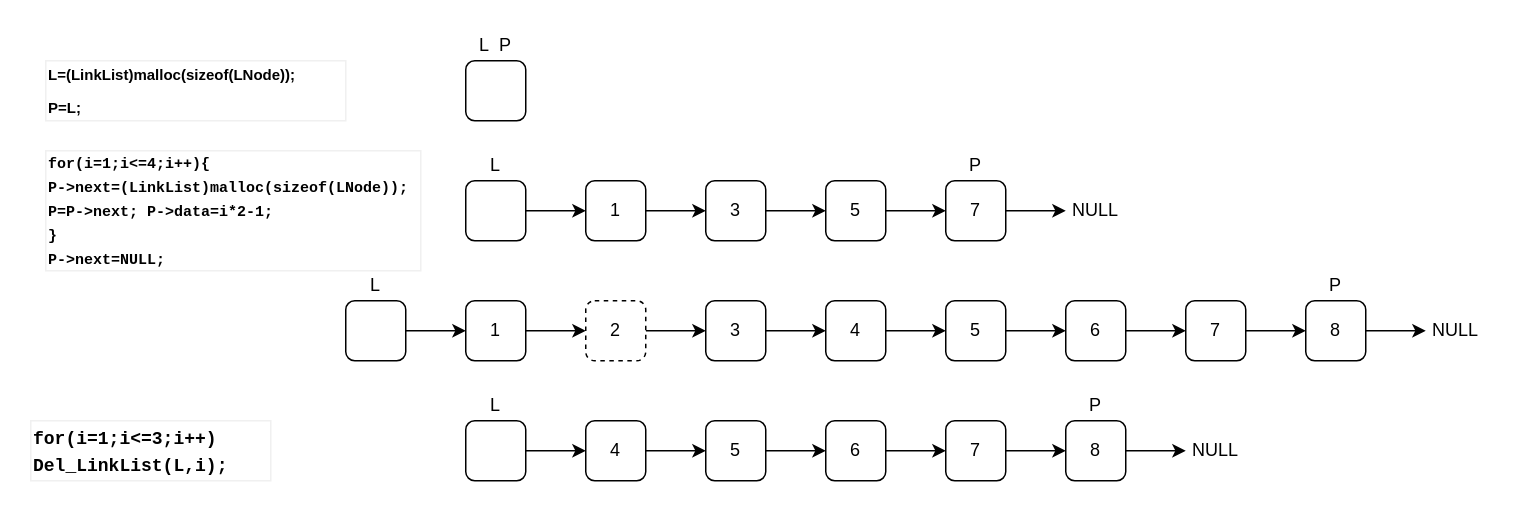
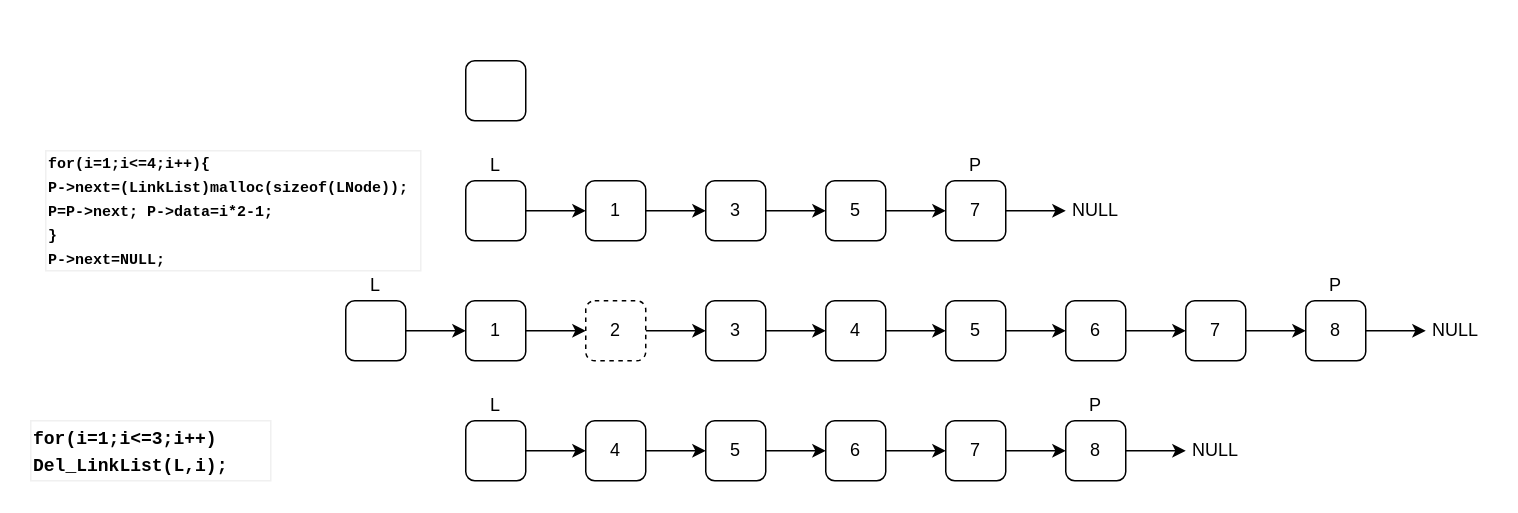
  <mxCell id="0" />
  <mxCell id="1" parent="0" />
  <mxCell id="2" style="edgeStyle=orthogonalEdgeStyle;rounded=0;orthogonalLoop=1;jettySize=auto;html=1;" edge="1" parent="1" source="3" target="5"><mxGeometry relative="1" as="geometry" /></mxCell>
  <mxCell id="3" value="1" style="rounded=1;whiteSpace=wrap;html=1;" vertex="1" parent="1"><mxGeometry x="390" y="120" width="40" height="40" as="geometry" /></mxCell>
  <mxCell id="4" style="edgeStyle=orthogonalEdgeStyle;rounded=0;orthogonalLoop=1;jettySize=auto;html=1;" edge="1" parent="1" source="5" target="7"><mxGeometry relative="1" as="geometry" /></mxCell>
  <mxCell id="5" value="3" style="rounded=1;whiteSpace=wrap;html=1;" vertex="1" parent="1"><mxGeometry x="470" y="120" width="40" height="40" as="geometry" /></mxCell>
  <mxCell id="6" style="edgeStyle=orthogonalEdgeStyle;rounded=0;orthogonalLoop=1;jettySize=auto;html=1;" edge="1" parent="1" source="7" target="9"><mxGeometry relative="1" as="geometry" /></mxCell>
  <mxCell id="7" value="5" style="rounded=1;whiteSpace=wrap;html=1;" vertex="1" parent="1"><mxGeometry x="550" y="120" width="40" height="40" as="geometry" /></mxCell>
  <mxCell id="8" style="edgeStyle=orthogonalEdgeStyle;rounded=0;orthogonalLoop=1;jettySize=auto;html=1;entryX=0;entryY=0.5;entryDx=0;entryDy=0;" edge="1" parent="1" source="9" target="13"><mxGeometry relative="1" as="geometry"><mxPoint x="870" y="140" as="targetPoint" /></mxGeometry></mxCell>
  <mxCell id="9" value="7" style="rounded=1;whiteSpace=wrap;html=1;" vertex="1" parent="1"><mxGeometry x="630" y="120" width="40" height="40" as="geometry" /></mxCell>
  <mxCell id="10" style="edgeStyle=orthogonalEdgeStyle;rounded=0;orthogonalLoop=1;jettySize=auto;html=1;" edge="1" parent="1" source="11" target="3"><mxGeometry relative="1" as="geometry" /></mxCell>
  <mxCell id="11" value="" style="rounded=1;whiteSpace=wrap;html=1;" vertex="1" parent="1"><mxGeometry x="310" y="120" width="40" height="40" as="geometry" /></mxCell>
  <mxCell id="12" value="L" style="text;html=1;strokeColor=none;fillColor=none;align=center;verticalAlign=middle;whiteSpace=wrap;rounded=0;" vertex="1" parent="1"><mxGeometry x="310" y="100" width="40" height="20" as="geometry" /></mxCell>
  <mxCell id="13" value="NULL" style="text;html=1;strokeColor=none;fillColor=none;align=center;verticalAlign=middle;whiteSpace=wrap;rounded=0;" vertex="1" parent="1"><mxGeometry x="710" y="130" width="40" height="20" as="geometry" /></mxCell>
  <mxCell id="14" value="P" style="text;html=1;strokeColor=none;fillColor=none;align=center;verticalAlign=middle;whiteSpace=wrap;rounded=0;" vertex="1" parent="1"><mxGeometry x="630" y="100" width="40" height="20" as="geometry" /></mxCell>
  <mxCell id="15" value="" style="rounded=1;whiteSpace=wrap;html=1;" vertex="1" parent="1"><mxGeometry x="310" y="40" width="40" height="40" as="geometry" /></mxCell>
- <mxCell id="16" value="L&amp;nbsp; P" style="text;html=1;strokeColor=none;fillColor=none;align=center;verticalAlign=middle;whiteSpace=wrap;rounded=0;" vertex="1" parent="1"><mxGeometry x="310" y="20" width="40" height="20" as="geometry" /></mxCell>
- <mxCell id="17" value="&lt;font style=&quot;font-size: 10px&quot;&gt;&lt;br&gt;&lt;/font&gt;&lt;h3 class=&quot;mark_name colorDeep&quot; style=&quot;font-size: 10px&quot;&gt;&lt;strong&gt;&lt;font style=&quot;font-size: 10px&quot;&gt;L=(LinkList)malloc(sizeof(LNode));&lt;/font&gt;&lt;/strong&gt;&lt;/h3&gt;&lt;h3 class=&quot;mark_name colorDeep&quot; style=&quot;font-size: 10px&quot;&gt;&lt;strong&gt;&lt;font style=&quot;font-size: 10px&quot;&gt;P=L;&lt;/font&gt;&lt;/strong&gt;&lt;/h3&gt;&lt;font style=&quot;font-size: 10px&quot;&gt;&lt;br&gt;&lt;/font&gt;" style="text;html=1;fillColor=none;align=left;verticalAlign=middle;whiteSpace=wrap;rounded=0;strokeColor=#f0f0f0;" vertex="1" parent="1"><mxGeometry y="40" width="200" height="40" as="geometry" x="30" /></mxCell>
  <mxCell id="18" value="&lt;font style=&quot;font-size: 10px ; line-height: 0%&quot; face=&quot;Courier New&quot;&gt;&lt;h3 class=&quot;mark_name colorDeep&quot; style=&quot;line-height: 50%&quot;&gt;&lt;p style=&quot;text-align: justify ; font-size: 10px&quot;&gt;for(i=1;i&amp;lt;=4;i++){&lt;/p&gt;&lt;p style=&quot;text-align: justify ; font-size: 10px&quot;&gt;&lt;span style=&quot;font-size: 10px&quot;&gt;&lt;span&gt;P-&amp;gt;next=(LinkList)malloc(sizeof(LNode));&lt;/span&gt;&lt;/span&gt;&lt;/p&gt;&lt;p style=&quot;text-align: justify ; font-size: 10px&quot;&gt;&lt;span&gt;P=P-&amp;gt;next; P-&amp;gt;data=i*2-1;&lt;/span&gt;&lt;/p&gt;&lt;p style=&quot;text-align: justify ; font-size: 10px&quot;&gt;&lt;span&gt;}&lt;/span&gt;&lt;/p&gt;&lt;/h3&gt;&lt;h3 class=&quot;mark_name colorDeep&quot;&gt;&lt;span style=&quot;font-size: 10px&quot;&gt;P-&amp;gt;next=NULL;&lt;/span&gt;&lt;/h3&gt;&lt;/font&gt;" style="text;html=1;fillColor=none;align=left;verticalAlign=middle;whiteSpace=wrap;rounded=0;strokeColor=#f0f0f0;" vertex="1" parent="1"><mxGeometry y="100" width="250" height="80" as="geometry" x="30" /></mxCell>
  <mxCell id="19" style="edgeStyle=orthogonalEdgeStyle;rounded=0;orthogonalLoop=1;jettySize=auto;html=1;" edge="1" source="20" target="22" parent="1"><mxGeometry relative="1" as="geometry" /></mxCell>
  <mxCell id="20" value="1" style="rounded=1;whiteSpace=wrap;html=1;" vertex="1" parent="1"><mxGeometry x="310" y="200" width="40" height="40" as="geometry" /></mxCell>
  <mxCell id="21" style="edgeStyle=orthogonalEdgeStyle;rounded=0;orthogonalLoop=1;jettySize=auto;html=1;" edge="1" source="22" target="24" parent="1"><mxGeometry relative="1" as="geometry" /></mxCell>
  <mxCell id="22" value="2" style="rounded=1;whiteSpace=wrap;html=1;dashed=1;" vertex="1" parent="1"><mxGeometry x="390" y="200" width="40" height="40" as="geometry" /></mxCell>
  <mxCell id="23" style="edgeStyle=orthogonalEdgeStyle;rounded=0;orthogonalLoop=1;jettySize=auto;html=1;" edge="1" parent="1" source="24" target="33"><mxGeometry relative="1" as="geometry" /></mxCell>
  <mxCell id="24" value="3" style="rounded=1;whiteSpace=wrap;html=1;" vertex="1" parent="1"><mxGeometry x="470" y="200" width="40" height="40" as="geometry" /></mxCell>
  <mxCell id="25" style="edgeStyle=orthogonalEdgeStyle;rounded=0;orthogonalLoop=1;jettySize=auto;html=1;entryX=0;entryY=0.5;entryDx=0;entryDy=0;" edge="1" source="26" target="30" parent="1"><mxGeometry relative="1" as="geometry"><mxPoint x="1110" y="220" as="targetPoint" /></mxGeometry></mxCell>
  <mxCell id="26" value="8" style="rounded=1;whiteSpace=wrap;html=1;" vertex="1" parent="1"><mxGeometry x="870" y="200" width="40" height="40" as="geometry" /></mxCell>
  <mxCell id="27" style="edgeStyle=orthogonalEdgeStyle;rounded=0;orthogonalLoop=1;jettySize=auto;html=1;" edge="1" source="28" target="20" parent="1"><mxGeometry relative="1" as="geometry" /></mxCell>
  <mxCell id="28" value="" style="rounded=1;whiteSpace=wrap;html=1;" vertex="1" parent="1"><mxGeometry x="230" y="200" width="40" height="40" as="geometry" /></mxCell>
  <mxCell id="29" value="L" style="text;html=1;strokeColor=none;fillColor=none;align=center;verticalAlign=middle;whiteSpace=wrap;rounded=0;" vertex="1" parent="1"><mxGeometry x="230" y="180" width="40" height="20" as="geometry" /></mxCell>
  <mxCell id="30" value="NULL" style="text;html=1;strokeColor=none;fillColor=none;align=center;verticalAlign=middle;whiteSpace=wrap;rounded=0;" vertex="1" parent="1"><mxGeometry x="950" y="210" width="40" height="20" as="geometry" /></mxCell>
  <mxCell id="31" value="P" style="text;html=1;strokeColor=none;fillColor=none;align=center;verticalAlign=middle;whiteSpace=wrap;rounded=0;" vertex="1" parent="1"><mxGeometry x="870" y="180" width="40" height="20" as="geometry" /></mxCell>
  <mxCell id="32" style="edgeStyle=orthogonalEdgeStyle;rounded=0;orthogonalLoop=1;jettySize=auto;html=1;" edge="1" parent="1" source="33" target="35"><mxGeometry relative="1" as="geometry" /></mxCell>
  <mxCell id="33" value="4" style="rounded=1;whiteSpace=wrap;html=1;" vertex="1" parent="1"><mxGeometry x="550" y="200" width="40" height="40" as="geometry" /></mxCell>
  <mxCell id="34" style="edgeStyle=orthogonalEdgeStyle;rounded=0;orthogonalLoop=1;jettySize=auto;html=1;" edge="1" parent="1" source="35" target="37"><mxGeometry relative="1" as="geometry" /></mxCell>
  <mxCell id="35" value="5" style="rounded=1;whiteSpace=wrap;html=1;" vertex="1" parent="1"><mxGeometry x="630" y="200" width="40" height="40" as="geometry" /></mxCell>
  <mxCell id="36" style="edgeStyle=orthogonalEdgeStyle;rounded=0;orthogonalLoop=1;jettySize=auto;html=1;" edge="1" parent="1" source="37" target="39"><mxGeometry relative="1" as="geometry" /></mxCell>
  <mxCell id="37" value="6" style="rounded=1;whiteSpace=wrap;html=1;" vertex="1" parent="1"><mxGeometry x="710" y="200" width="40" height="40" as="geometry" /></mxCell>
  <mxCell id="38" style="edgeStyle=orthogonalEdgeStyle;rounded=0;orthogonalLoop=1;jettySize=auto;html=1;" edge="1" parent="1" source="39" target="26"><mxGeometry relative="1" as="geometry" /></mxCell>
  <mxCell id="39" value="7" style="rounded=1;whiteSpace=wrap;html=1;" vertex="1" parent="1"><mxGeometry x="790" y="200" width="40" height="40" as="geometry" /></mxCell>
  <mxCell id="40" value="&lt;p style=&quot;line-height: 60%&quot;&gt;&lt;/p&gt;&lt;h3 class=&quot;mark_name colorDeep&quot;&gt;&lt;p&gt;&lt;span style=&quot;font-size: 12px&quot;&gt;&lt;font face=&quot;Courier New&quot;&gt;for(i=1;i&amp;lt;=3;i++) Del_LinkList(L,i);&lt;/font&gt;&lt;/span&gt;&lt;/p&gt;&lt;/h3&gt;&lt;p&gt;&lt;/p&gt;" style="text;html=1;fillColor=none;align=left;verticalAlign=middle;whiteSpace=wrap;rounded=0;strokeColor=#f0f0f0;" vertex="1" parent="1"><mxGeometry x="20" y="280" width="160" height="40" as="geometry" /></mxCell>
  <mxCell id="41" style="edgeStyle=orthogonalEdgeStyle;rounded=0;orthogonalLoop=1;jettySize=auto;html=1;" edge="1" parent="1" source="42" target="49"><mxGeometry relative="1" as="geometry" /></mxCell>
  <mxCell id="42" value="" style="rounded=1;whiteSpace=wrap;html=1;" vertex="1" parent="1"><mxGeometry x="310" y="280" width="40" height="40" as="geometry" /></mxCell>
  <mxCell id="43" value="L" style="text;html=1;strokeColor=none;fillColor=none;align=center;verticalAlign=middle;whiteSpace=wrap;rounded=0;" vertex="1" parent="1"><mxGeometry x="310" y="260" width="40" height="20" as="geometry" /></mxCell>
  <mxCell id="44" style="edgeStyle=orthogonalEdgeStyle;rounded=0;orthogonalLoop=1;jettySize=auto;html=1;entryX=0;entryY=0.5;entryDx=0;entryDy=0;" edge="1" source="45" target="46" parent="1"><mxGeometry relative="1" as="geometry"><mxPoint x="950" y="300" as="targetPoint" /></mxGeometry></mxCell>
  <mxCell id="45" value="8" style="rounded=1;whiteSpace=wrap;html=1;" vertex="1" parent="1"><mxGeometry x="710" y="280" width="40" height="40" as="geometry" /></mxCell>
  <mxCell id="46" value="NULL" style="text;html=1;strokeColor=none;fillColor=none;align=center;verticalAlign=middle;whiteSpace=wrap;rounded=0;" vertex="1" parent="1"><mxGeometry x="790" y="290" width="40" height="20" as="geometry" /></mxCell>
  <mxCell id="47" value="P" style="text;html=1;strokeColor=none;fillColor=none;align=center;verticalAlign=middle;whiteSpace=wrap;rounded=0;" vertex="1" parent="1"><mxGeometry x="710" y="260" width="40" height="20" as="geometry" /></mxCell>
  <mxCell id="48" style="edgeStyle=orthogonalEdgeStyle;rounded=0;orthogonalLoop=1;jettySize=auto;html=1;" edge="1" source="49" target="51" parent="1"><mxGeometry relative="1" as="geometry" /></mxCell>
  <mxCell id="49" value="4" style="rounded=1;whiteSpace=wrap;html=1;" vertex="1" parent="1"><mxGeometry x="390" y="280" width="40" height="40" as="geometry" /></mxCell>
  <mxCell id="50" style="edgeStyle=orthogonalEdgeStyle;rounded=0;orthogonalLoop=1;jettySize=auto;html=1;" edge="1" source="51" target="53" parent="1"><mxGeometry relative="1" as="geometry" /></mxCell>
  <mxCell id="51" value="5" style="rounded=1;whiteSpace=wrap;html=1;" vertex="1" parent="1"><mxGeometry x="470" y="280" width="40" height="40" as="geometry" /></mxCell>
  <mxCell id="52" style="edgeStyle=orthogonalEdgeStyle;rounded=0;orthogonalLoop=1;jettySize=auto;html=1;" edge="1" source="53" target="55" parent="1"><mxGeometry relative="1" as="geometry" /></mxCell>
  <mxCell id="53" value="6" style="rounded=1;whiteSpace=wrap;html=1;" vertex="1" parent="1"><mxGeometry x="550" y="280" width="40" height="40" as="geometry" /></mxCell>
  <mxCell id="54" style="edgeStyle=orthogonalEdgeStyle;rounded=0;orthogonalLoop=1;jettySize=auto;html=1;" edge="1" source="55" target="45" parent="1"><mxGeometry relative="1" as="geometry" /></mxCell>
  <mxCell id="55" value="7" style="rounded=1;whiteSpace=wrap;html=1;" vertex="1" parent="1"><mxGeometry x="630" y="280" width="40" height="40" as="geometry" /></mxCell>
